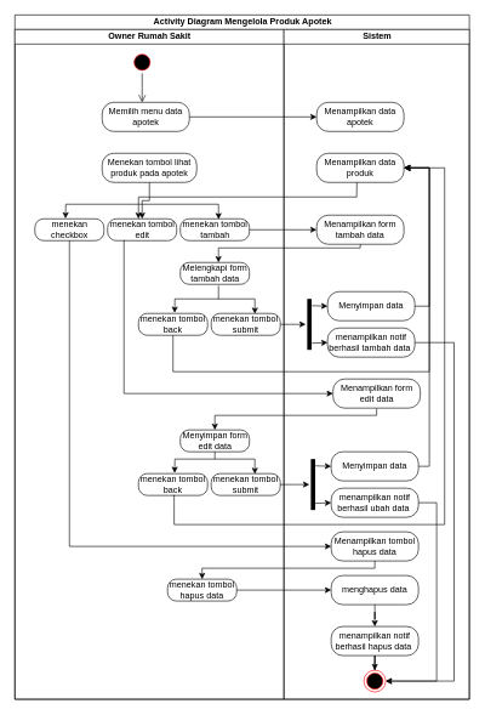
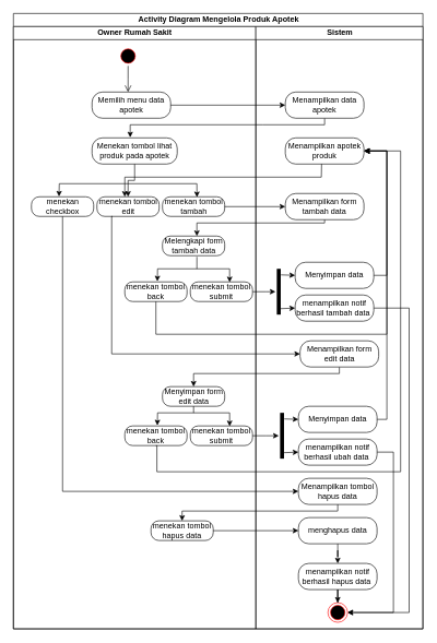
  <mxCell id="0" />
  <mxCell id="1" parent="0" />
  <mxCell id="2" value="Activity Diagram Mengelola Produk Apotek" style="swimlane;childLayout=stackLayout;resizeParent=1;resizeParentMax=0;startSize=20;html=1;" parent="1" vertex="1"><mxGeometry x="20" y="20" width="625" height="940" as="geometry" /></mxCell>
  <mxCell id="3" value="Owner Rumah Sakit" style="swimlane;startSize=20;html=1;" parent="2" vertex="1"><mxGeometry y="20" width="370" height="920" as="geometry" /></mxCell>
  <mxCell id="4" value="Memilih menu data apotek" style="rounded=1;whiteSpace=wrap;html=1;arcSize=40;fontColor=#000000;fillColor=default;strokeColor=default;" parent="3" vertex="1"><mxGeometry x="120.0" y="100" width="120" height="40" as="geometry" /></mxCell>
  <mxCell id="5" value="Menekan tombol lihat produk pada apotek" style="rounded=1;whiteSpace=wrap;html=1;arcSize=40;fontColor=#000000;fillColor=default;strokeColor=default;" parent="3" vertex="1"><mxGeometry x="120" y="170" width="130" height="40" as="geometry" /></mxCell>
  <mxCell id="6" value="" style="ellipse;html=1;shape=startState;fillColor=#000000;strokeColor=#ff0000;" parent="3" vertex="1"><mxGeometry x="160.0" y="30" width="30" height="30" as="geometry" /></mxCell>
  <mxCell id="7" value="" style="edgeStyle=orthogonalEdgeStyle;html=1;verticalAlign=bottom;endArrow=open;endSize=8;strokeColor=default;rounded=0;" parent="3" source="6" edge="1"><mxGeometry relative="1" as="geometry"><mxPoint x="175.0" y="100" as="targetPoint" /></mxGeometry></mxCell>
  <mxCell id="8" value="menekan checkbox" style="rounded=1;whiteSpace=wrap;html=1;arcSize=40;fontColor=#000000;fillColor=default;strokeColor=default;" parent="3" vertex="1"><mxGeometry x="27.5" y="260" width="95" height="30" as="geometry" /></mxCell>
  <mxCell id="9" value="menekan tombol edit" style="rounded=1;whiteSpace=wrap;html=1;arcSize=40;fontColor=#000000;fillColor=default;strokeColor=default;" parent="3" vertex="1"><mxGeometry x="127.5" y="260" width="95" height="30" as="geometry" /></mxCell>
  <mxCell id="10" value="menekan tombol tambah" style="rounded=1;whiteSpace=wrap;html=1;arcSize=40;fontColor=#000000;fillColor=default;strokeColor=default;" parent="3" vertex="1"><mxGeometry x="227.5" y="260" width="95" height="30" as="geometry" /></mxCell>
  <mxCell id="11" value="" style="endArrow=none;html=1;rounded=0;" parent="3" edge="1"><mxGeometry width="50" height="50" relative="1" as="geometry"><mxPoint x="70.0" y="240" as="sourcePoint" /><mxPoint x="280.0" y="240" as="targetPoint" /></mxGeometry></mxCell>
  <mxCell id="12" value="" style="endArrow=classic;html=1;rounded=0;entryX=0.554;entryY=0.021;entryDx=0;entryDy=0;entryPerimeter=0;" parent="3" target="10" edge="1"><mxGeometry width="50" height="50" relative="1" as="geometry"><mxPoint x="280.0" y="240" as="sourcePoint" /><mxPoint x="276.02" y="260" as="targetPoint" /></mxGeometry></mxCell>
  <mxCell id="13" value="Melengkapi form tambah data" style="rounded=1;whiteSpace=wrap;html=1;arcSize=40;fontColor=#000000;fillColor=default;strokeColor=default;" parent="3" vertex="1"><mxGeometry x="227.5" y="320" width="95" height="30" as="geometry" /></mxCell>
  <mxCell id="14" value="menekan tombol back" style="rounded=1;whiteSpace=wrap;html=1;arcSize=40;fontColor=#000000;fillColor=default;strokeColor=default;" parent="3" vertex="1"><mxGeometry x="170" y="390" width="95" height="30" as="geometry" /></mxCell>
  <mxCell id="15" style="edgeStyle=orthogonalEdgeStyle;rounded=0;orthogonalLoop=1;jettySize=auto;html=1;" parent="3" source="16" edge="1"><mxGeometry relative="1" as="geometry"><mxPoint x="400.0" y="405" as="targetPoint" /></mxGeometry></mxCell>
  <mxCell id="16" value="menekan tombol submit" style="rounded=1;whiteSpace=wrap;html=1;arcSize=40;fontColor=#000000;fillColor=default;strokeColor=default;" parent="3" vertex="1"><mxGeometry x="270" y="390" width="95" height="30" as="geometry" /></mxCell>
  <mxCell id="17" value="" style="endArrow=none;html=1;rounded=0;" parent="3" edge="1"><mxGeometry width="50" height="50" relative="1" as="geometry"><mxPoint x="220.0" y="370" as="sourcePoint" /><mxPoint x="330.0" y="370" as="targetPoint" /></mxGeometry></mxCell>
  <mxCell id="18" value="Menyimpan form edit data" style="rounded=1;whiteSpace=wrap;html=1;arcSize=40;fontColor=#000000;fillColor=default;strokeColor=default;" parent="3" vertex="1"><mxGeometry x="227.5" y="550" width="95" height="30" as="geometry" /></mxCell>
  <mxCell id="19" value="menekan tombol back" style="rounded=1;whiteSpace=wrap;html=1;arcSize=40;fontColor=#000000;fillColor=default;strokeColor=default;" parent="3" vertex="1"><mxGeometry x="170" y="610" width="95" height="30" as="geometry" /></mxCell>
  <mxCell id="20" value="menekan tombol submit" style="rounded=1;whiteSpace=wrap;html=1;arcSize=40;fontColor=#000000;fillColor=default;strokeColor=default;" parent="3" vertex="1"><mxGeometry x="270" y="610" width="95" height="30" as="geometry" /></mxCell>
  <mxCell id="21" value="" style="endArrow=none;html=1;rounded=0;" parent="3" edge="1"><mxGeometry width="50" height="50" relative="1" as="geometry"><mxPoint x="220.0" y="590" as="sourcePoint" /><mxPoint x="330.0" y="590" as="targetPoint" /></mxGeometry></mxCell>
  <mxCell id="22" value="" style="endArrow=classic;html=1;rounded=0;entryX=0.523;entryY=-0.027;entryDx=0;entryDy=0;entryPerimeter=0;" parent="3" target="19" edge="1"><mxGeometry width="50" height="50" relative="1" as="geometry"><mxPoint x="220.0" y="590" as="sourcePoint" /><mxPoint x="370.0" y="570" as="targetPoint" /></mxGeometry></mxCell>
  <mxCell id="23" value="" style="endArrow=classic;html=1;rounded=0;entryX=0.632;entryY=0.017;entryDx=0;entryDy=0;entryPerimeter=0;" parent="3" target="20" edge="1"><mxGeometry width="50" height="50" relative="1" as="geometry"><mxPoint x="330.0" y="590" as="sourcePoint" /><mxPoint x="370.0" y="570" as="targetPoint" /></mxGeometry></mxCell>
  <mxCell id="24" value="menekan tombol hapus data" style="rounded=1;whiteSpace=wrap;html=1;arcSize=40;fontColor=#000000;fillColor=default;strokeColor=default;" parent="3" vertex="1"><mxGeometry x="210" y="755" width="95" height="30" as="geometry" /></mxCell>
  <mxCell id="25" value="" style="edgeStyle=orthogonalEdgeStyle;rounded=0;orthogonalLoop=1;jettySize=auto;html=1;" parent="2" edge="1"><mxGeometry relative="1" as="geometry"><mxPoint x="175.0" y="140" as="sourcePoint" /></mxGeometry></mxCell>
  <mxCell id="26" value="" style="edgeStyle=orthogonalEdgeStyle;rounded=0;orthogonalLoop=1;jettySize=auto;html=1;" parent="2" source="4" target="33" edge="1"><mxGeometry relative="1" as="geometry" /></mxCell>
  <mxCell id="27" value="" style="edgeStyle=orthogonalEdgeStyle;rounded=0;orthogonalLoop=1;jettySize=auto;html=1;" parent="2" source="5" target="9" edge="1"><mxGeometry relative="1" as="geometry" /></mxCell>
+ <mxCell id="28" style="edgeStyle=orthogonalEdgeStyle;rounded=0;orthogonalLoop=1;jettySize=auto;html=1;entryX=0.448;entryY=-0.019;entryDx=0;entryDy=0;entryPerimeter=0;" parent="2" source="33" target="5" edge="1"><mxGeometry relative="1" as="geometry"><Array as="points"><mxPoint x="380" y="170" /><mxPoint x="114" y="170" /></Array></mxGeometry></mxCell>
  <mxCell id="29" value="" style="edgeStyle=orthogonalEdgeStyle;rounded=0;orthogonalLoop=1;jettySize=auto;html=1;" parent="2" source="10" target="35" edge="1"><mxGeometry relative="1" as="geometry" /></mxCell>
  <mxCell id="30" style="edgeStyle=orthogonalEdgeStyle;rounded=0;orthogonalLoop=1;jettySize=auto;html=1;entryX=1;entryY=0.5;entryDx=0;entryDy=0;" parent="2" source="14" target="34" edge="1"><mxGeometry relative="1" as="geometry"><Array as="points"><mxPoint x="218" y="490" /><mxPoint x="570" y="490" /><mxPoint x="570" y="210" /></Array></mxGeometry></mxCell>
  <mxCell id="31" style="edgeStyle=orthogonalEdgeStyle;rounded=0;orthogonalLoop=1;jettySize=auto;html=1;entryX=0.5;entryY=0;entryDx=0;entryDy=0;" parent="2" source="42" target="18" edge="1"><mxGeometry relative="1" as="geometry"><Array as="points"><mxPoint x="497" y="550" /><mxPoint x="275" y="550" /></Array></mxGeometry></mxCell>
  <mxCell id="32" value="Sistem" style="swimlane;startSize=20;html=1;" parent="2" vertex="1"><mxGeometry x="370" y="20" width="255" height="920" as="geometry" /></mxCell>
  <mxCell id="33" value="Menampilkan data apotek" style="rounded=1;whiteSpace=wrap;html=1;arcSize=40;fontColor=#000000;fillColor=default;strokeColor=default;" parent="32" vertex="1"><mxGeometry x="45.0" y="100" width="120" height="40" as="geometry" /></mxCell>
- <mxCell id="34" value="Menampilkan data produk" style="rounded=1;whiteSpace=wrap;html=1;arcSize=40;fontColor=#000000;fillColor=default;strokeColor=default;" parent="32" vertex="1"><mxGeometry x="45.0" y="170" width="120" height="40" as="geometry" /></mxCell>
+ <mxCell id="34" value="Menampilkan apotek produk" style="rounded=1;whiteSpace=wrap;html=1;arcSize=40;fontColor=#000000;fillColor=default;strokeColor=default;" parent="32" vertex="1"><mxGeometry x="45.0" y="170" width="120" height="40" as="geometry" /></mxCell>
  <mxCell id="35" value="Menampilkan form tambah data" style="rounded=1;whiteSpace=wrap;html=1;arcSize=40;fontColor=#000000;fillColor=default;strokeColor=default;" parent="32" vertex="1"><mxGeometry x="45.0" y="255" width="120" height="40" as="geometry" /></mxCell>
  <mxCell id="36" value="" style="shape=line;html=1;strokeWidth=6;strokeColor=default;rotation=90;" parent="32" vertex="1"><mxGeometry y="400" width="70" height="10" as="geometry" /></mxCell>
  <mxCell id="37" style="edgeStyle=orthogonalEdgeStyle;rounded=0;orthogonalLoop=1;jettySize=auto;html=1;exitX=1;exitY=0.5;exitDx=0;exitDy=0;" parent="32" source="38" edge="1"><mxGeometry relative="1" as="geometry"><mxPoint x="204" y="430" as="sourcePoint" /><mxPoint x="140.0" y="895" as="targetPoint" /><Array as="points"><mxPoint x="234" y="430" /><mxPoint x="234" y="895" /></Array></mxGeometry></mxCell>
  <mxCell id="38" value="menampilkan notif berhasil tambah data&amp;nbsp;" style="rounded=1;whiteSpace=wrap;html=1;arcSize=40;fontColor=#000000;fillColor=default;strokeColor=default;" parent="32" vertex="1"><mxGeometry x="60" y="410" width="120" height="40" as="geometry" /></mxCell>
  <mxCell id="39" style="edgeStyle=orthogonalEdgeStyle;rounded=0;orthogonalLoop=1;jettySize=auto;html=1;entryX=1;entryY=0.5;entryDx=0;entryDy=0;" parent="32" source="40" target="34" edge="1"><mxGeometry relative="1" as="geometry"><Array as="points"><mxPoint x="200" y="380" /><mxPoint x="200" y="190" /></Array></mxGeometry></mxCell>
  <mxCell id="40" value="Menyimpan data" style="rounded=1;whiteSpace=wrap;html=1;arcSize=40;fontColor=#000000;fillColor=default;strokeColor=default;" parent="32" vertex="1"><mxGeometry x="60" y="360" width="120" height="40" as="geometry" /></mxCell>
  <mxCell id="41" value="" style="endArrow=classic;html=1;rounded=0;entryX=0;entryY=0.5;entryDx=0;entryDy=0;exitX=0.133;exitY=0.16;exitDx=0;exitDy=0;exitPerimeter=0;" parent="32" source="36" target="40" edge="1"><mxGeometry width="50" height="50" relative="1" as="geometry"><mxPoint x="-50.0" y="460" as="sourcePoint" /><mxPoint x="-4.547e-13" y="410" as="targetPoint" /></mxGeometry></mxCell>
  <mxCell id="42" value="Menampilkan form edit data" style="rounded=1;whiteSpace=wrap;html=1;arcSize=40;fontColor=#000000;fillColor=default;strokeColor=default;" parent="32" vertex="1"><mxGeometry x="67.5" y="480" width="120" height="40" as="geometry" /></mxCell>
  <mxCell id="43" style="edgeStyle=orthogonalEdgeStyle;rounded=0;orthogonalLoop=1;jettySize=auto;html=1;exitX=1;exitY=0.5;exitDx=0;exitDy=0;" parent="32" source="20" edge="1"><mxGeometry relative="1" as="geometry"><mxPoint x="35.0" y="625" as="targetPoint" /><mxPoint y="625" as="sourcePoint" /></mxGeometry></mxCell>
  <mxCell id="44" value="" style="shape=line;html=1;strokeWidth=6;strokeColor=default;rotation=90;" parent="32" vertex="1"><mxGeometry x="5" y="620" width="70" height="10" as="geometry" /></mxCell>
  <mxCell id="45" style="edgeStyle=orthogonalEdgeStyle;rounded=0;orthogonalLoop=1;jettySize=auto;html=1;entryX=1;entryY=0.5;entryDx=0;entryDy=0;" parent="32" source="46" target="54" edge="1"><mxGeometry relative="1" as="geometry"><Array as="points"><mxPoint x="210" y="650" /><mxPoint x="210" y="895" /></Array></mxGeometry></mxCell>
  <mxCell id="46" value="menampilkan notif berhasil ubah data&amp;nbsp;" style="rounded=1;whiteSpace=wrap;html=1;arcSize=40;fontColor=#000000;fillColor=default;strokeColor=default;" parent="32" vertex="1"><mxGeometry x="65" y="630" width="120" height="40" as="geometry" /></mxCell>
  <mxCell id="47" style="edgeStyle=orthogonalEdgeStyle;rounded=0;orthogonalLoop=1;jettySize=auto;html=1;entryX=1;entryY=0.5;entryDx=0;entryDy=0;" parent="32" source="48" target="34" edge="1"><mxGeometry relative="1" as="geometry"><Array as="points"><mxPoint x="200" y="600" /><mxPoint x="200" y="190" /></Array></mxGeometry></mxCell>
  <mxCell id="48" value="Menyimpan data" style="rounded=1;whiteSpace=wrap;html=1;arcSize=40;fontColor=#000000;fillColor=default;strokeColor=default;" parent="32" vertex="1"><mxGeometry x="65" y="580" width="120" height="40" as="geometry" /></mxCell>
  <mxCell id="49" value="" style="endArrow=classic;html=1;rounded=0;entryX=0;entryY=0.5;entryDx=0;entryDy=0;exitX=0.133;exitY=0.16;exitDx=0;exitDy=0;exitPerimeter=0;" parent="32" source="44" target="48" edge="1"><mxGeometry width="50" height="50" relative="1" as="geometry"><mxPoint x="-45.0" y="680" as="sourcePoint" /><mxPoint x="5.0" y="630" as="targetPoint" /></mxGeometry></mxCell>
  <mxCell id="50" value="" style="endArrow=classic;html=1;rounded=0;exitX=0.87;exitY=0.24;exitDx=0;exitDy=0;exitPerimeter=0;" parent="32" source="44" edge="1"><mxGeometry width="50" height="50" relative="1" as="geometry"><mxPoint x="-45.0" y="680" as="sourcePoint" /><mxPoint x="65.0" y="650" as="targetPoint" /></mxGeometry></mxCell>
  <mxCell id="51" value="Menampilkan tombol hapus data" style="rounded=1;whiteSpace=wrap;html=1;arcSize=40;fontColor=#000000;fillColor=default;strokeColor=default;" parent="32" vertex="1"><mxGeometry x="65" y="690" width="120" height="40" as="geometry" /></mxCell>
  <mxCell id="52" value="" style="edgeStyle=orthogonalEdgeStyle;rounded=0;orthogonalLoop=1;jettySize=auto;html=1;" parent="32" source="53" target="56" edge="1"><mxGeometry relative="1" as="geometry" /></mxCell>
  <mxCell id="53" value="menghapus data" style="rounded=1;whiteSpace=wrap;html=1;arcSize=40;fontColor=#000000;fillColor=default;strokeColor=default;" parent="32" vertex="1"><mxGeometry x="65" y="750" width="120" height="40" as="geometry" /></mxCell>
  <mxCell id="54" value="" style="ellipse;html=1;shape=endState;fillColor=#000000;strokeColor=#ff0000;" parent="32" vertex="1"><mxGeometry x="110.0" y="880" width="30" height="30" as="geometry" /></mxCell>
  <mxCell id="55" value="" style="edgeStyle=orthogonalEdgeStyle;rounded=0;orthogonalLoop=1;jettySize=auto;html=1;" parent="32" source="56" target="54" edge="1"><mxGeometry relative="1" as="geometry" /></mxCell>
  <mxCell id="56" value="menampilkan notif berhasil hapus data&amp;nbsp;" style="rounded=1;whiteSpace=wrap;html=1;arcSize=40;fontColor=#000000;fillColor=default;strokeColor=default;" parent="32" vertex="1"><mxGeometry x="65" y="820" width="120" height="40" as="geometry" /></mxCell>
  <mxCell id="57" style="edgeStyle=orthogonalEdgeStyle;rounded=0;orthogonalLoop=1;jettySize=auto;html=1;entryX=1;entryY=0.25;entryDx=0;entryDy=0;exitX=0.5;exitY=1;exitDx=0;exitDy=0;" parent="32" source="19" edge="1"><mxGeometry relative="1" as="geometry"><mxPoint x="-151.275" y="650.0" as="sourcePoint" /><mxPoint x="166.24" y="190" as="targetPoint" /><Array as="points"><mxPoint x="-151" y="640" /><mxPoint x="-151" y="680" /><mxPoint x="221" y="680" /><mxPoint x="221" y="190" /></Array></mxGeometry></mxCell>
  <mxCell id="58" style="edgeStyle=orthogonalEdgeStyle;rounded=0;orthogonalLoop=1;jettySize=auto;html=1;entryX=0;entryY=0.5;entryDx=0;entryDy=0;" parent="2" source="8" target="51" edge="1"><mxGeometry relative="1" as="geometry"><Array as="points"><mxPoint x="75" y="730" /></Array></mxGeometry></mxCell>
  <mxCell id="59" style="edgeStyle=orthogonalEdgeStyle;rounded=0;orthogonalLoop=1;jettySize=auto;html=1;entryX=0;entryY=0.5;entryDx=0;entryDy=0;" parent="2" source="24" target="53" edge="1"><mxGeometry relative="1" as="geometry" /></mxCell>
  <mxCell id="60" style="edgeStyle=orthogonalEdgeStyle;rounded=0;orthogonalLoop=1;jettySize=auto;html=1;entryX=0.5;entryY=0;entryDx=0;entryDy=0;" parent="2" source="51" target="24" edge="1"><mxGeometry relative="1" as="geometry"><Array as="points"><mxPoint x="495" y="760" /><mxPoint x="258" y="760" /></Array></mxGeometry></mxCell>
  <mxCell id="61" style="edgeStyle=orthogonalEdgeStyle;rounded=0;orthogonalLoop=1;jettySize=auto;html=1;" parent="2" source="35" target="13" edge="1"><mxGeometry relative="1" as="geometry"><Array as="points"><mxPoint x="475" y="320" /><mxPoint x="280" y="320" /></Array></mxGeometry></mxCell>
  <mxCell id="62" style="edgeStyle=orthogonalEdgeStyle;rounded=0;orthogonalLoop=1;jettySize=auto;html=1;exitX=0.25;exitY=1;exitDx=0;exitDy=0;" parent="2" source="9" target="42" edge="1"><mxGeometry relative="1" as="geometry"><mxPoint x="150.0" y="320" as="sourcePoint" /><mxPoint x="437.5" y="510" as="targetPoint" /><Array as="points"><mxPoint x="150" y="310" /><mxPoint x="150" y="520" /></Array></mxGeometry></mxCell>
  <mxCell id="63" value="" style="endArrow=classic;html=1;rounded=0;entryX=0.443;entryY=-0.014;entryDx=0;entryDy=0;entryPerimeter=0;" parent="1" target="8" edge="1"><mxGeometry width="50" height="50" relative="1" as="geometry"><mxPoint x="90" y="280" as="sourcePoint" /><mxPoint x="100" y="240" as="targetPoint" /></mxGeometry></mxCell>
  <mxCell id="64" value="" style="endArrow=classic;html=1;rounded=0;entryX=0.447;entryY=0;entryDx=0;entryDy=0;entryPerimeter=0;" parent="1" target="9" edge="1"><mxGeometry width="50" height="50" relative="1" as="geometry"><mxPoint x="190" y="280" as="sourcePoint" /><mxPoint x="100" y="240" as="targetPoint" /></mxGeometry></mxCell>
  <mxCell id="65" value="" style="endArrow=none;html=1;rounded=0;entryX=0.461;entryY=0.997;entryDx=0;entryDy=0;entryPerimeter=0;" parent="1" target="34" edge="1"><mxGeometry width="50" height="50" relative="1" as="geometry"><mxPoint x="490" y="270" as="sourcePoint" /><mxPoint x="330" y="300" as="targetPoint" /></mxGeometry></mxCell>
  <mxCell id="66" value="" style="endArrow=none;html=1;rounded=0;" parent="1" edge="1"><mxGeometry width="50" height="50" relative="1" as="geometry"><mxPoint x="190" y="270" as="sourcePoint" /><mxPoint x="490" y="270" as="targetPoint" /></mxGeometry></mxCell>
  <mxCell id="67" value="" style="endArrow=none;html=1;rounded=0;" parent="1" edge="1"><mxGeometry width="50" height="50" relative="1" as="geometry"><mxPoint x="190" y="280" as="sourcePoint" /><mxPoint x="190" y="270" as="targetPoint" /></mxGeometry></mxCell>
  <mxCell id="68" value="" style="endArrow=classic;html=1;rounded=0;entryX=0.523;entryY=-0.027;entryDx=0;entryDy=0;entryPerimeter=0;" parent="1" target="14" edge="1"><mxGeometry width="50" height="50" relative="1" as="geometry"><mxPoint x="240" y="410" as="sourcePoint" /><mxPoint x="390" y="390" as="targetPoint" /></mxGeometry></mxCell>
  <mxCell id="69" value="" style="endArrow=classic;html=1;rounded=0;entryX=0.632;entryY=0.017;entryDx=0;entryDy=0;entryPerimeter=0;" parent="1" target="16" edge="1"><mxGeometry width="50" height="50" relative="1" as="geometry"><mxPoint x="350" y="410" as="sourcePoint" /><mxPoint x="390" y="390" as="targetPoint" /></mxGeometry></mxCell>
  <mxCell id="70" value="" style="endArrow=none;html=1;rounded=0;entryX=0.553;entryY=1.057;entryDx=0;entryDy=0;entryPerimeter=0;" parent="1" target="13" edge="1"><mxGeometry width="50" height="50" relative="1" as="geometry"><mxPoint x="300" y="410" as="sourcePoint" /><mxPoint x="390" y="390" as="targetPoint" /></mxGeometry></mxCell>
  <mxCell id="71" value="" style="endArrow=classic;html=1;rounded=0;exitX=0.87;exitY=0.24;exitDx=0;exitDy=0;exitPerimeter=0;" parent="1" source="36" edge="1"><mxGeometry width="50" height="50" relative="1" as="geometry"><mxPoint x="340" y="500" as="sourcePoint" /><mxPoint x="450" y="470" as="targetPoint" /></mxGeometry></mxCell>
  <mxCell id="72" value="" style="endArrow=none;html=1;rounded=0;entryX=0.5;entryY=1;entryDx=0;entryDy=0;" parent="1" target="18" edge="1"><mxGeometry width="50" height="50" relative="1" as="geometry"><mxPoint x="295" y="630" as="sourcePoint" /><mxPoint x="300" y="590" as="targetPoint" /></mxGeometry></mxCell>
